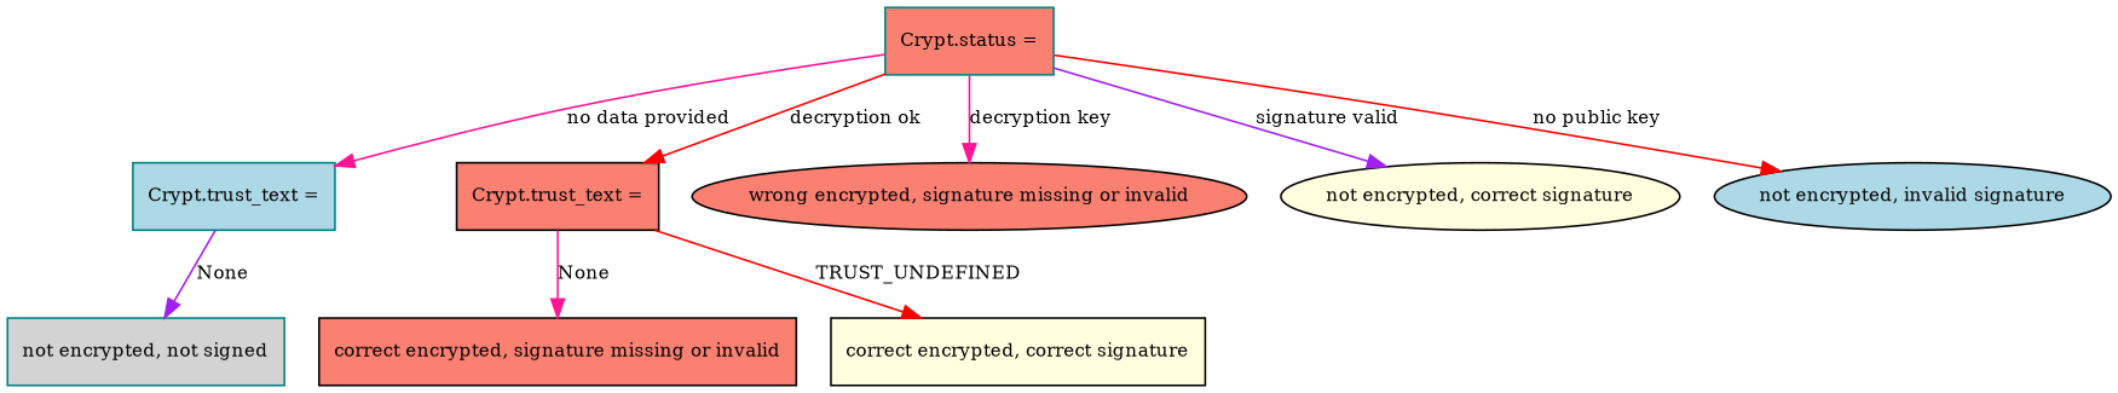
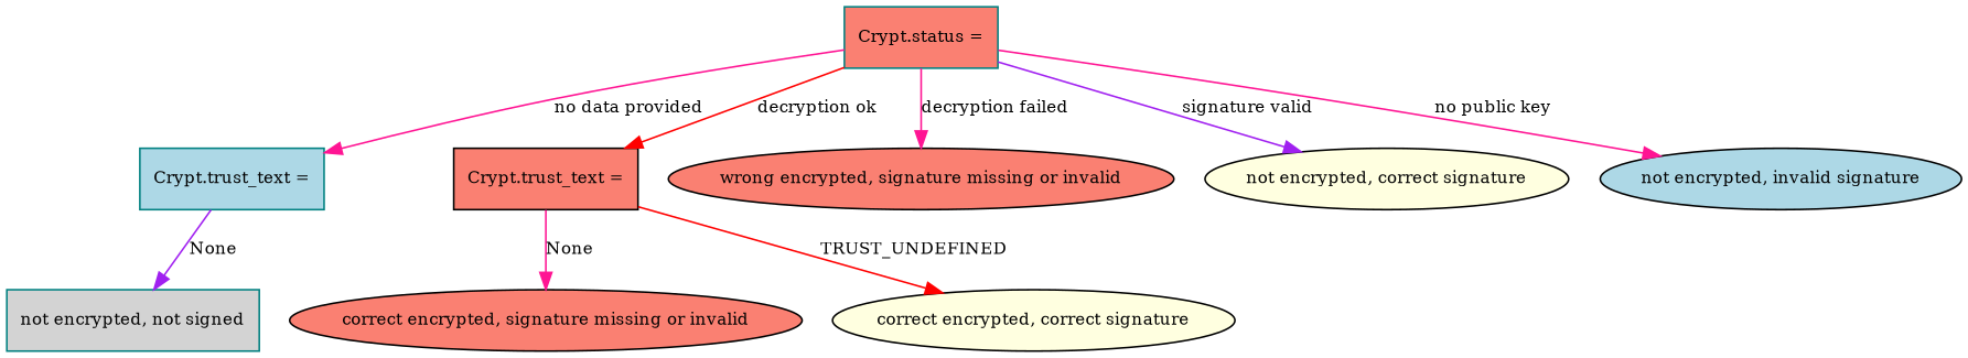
  digraph {
    node [color=black fillcolor=salmon fontsize=10 style=filled]
    edge [color=deeppink fontsize=10]
    n1 [color=teal label="Crypt.status =" shape=box]
    n2 [color=teal fillcolor=lightblue label="Crypt.trust_text =" shape=box]
    n3 [label="Crypt.trust_text =" shape=box]
    n4 [label="wrong encrypted, signature missing or invalid"]
    n5 [fillcolor=lightyellow label="not encrypted, correct signature"]
    n6 [fillcolor=lightblue label="not encrypted, invalid signature"]
    n7 [color=teal fillcolor=lightgrey label="not encrypted, not signed" shape=box]
-   n8 [label="correct encrypted, signature missing or invalid" shape=box]
-   n9 [fillcolor=lightyellow label="correct encrypted, correct signature" shape=box]
+   n8 [label="correct encrypted, signature missing or invalid"]
+   n9 [fillcolor=lightyellow label="correct encrypted, correct signature"]
    n1 -> n2 [label="no data provided"]
    n1 -> n3 [color=red label="decryption ok"]
-   n1 -> n4 [label="decryption key"]
+   n1 -> n4 [label="decryption failed"]
    n1 -> n5 [color=purple label="signature valid"]
-   n1 -> n6 [color=red label="no public key"]
+   n1 -> n6 [label="no public key"]
    n2 -> n7 [color=purple label=None]
    n3 -> n8 [label=None]
    n3 -> n9 [color=red label=TRUST_UNDEFINED]
  }
